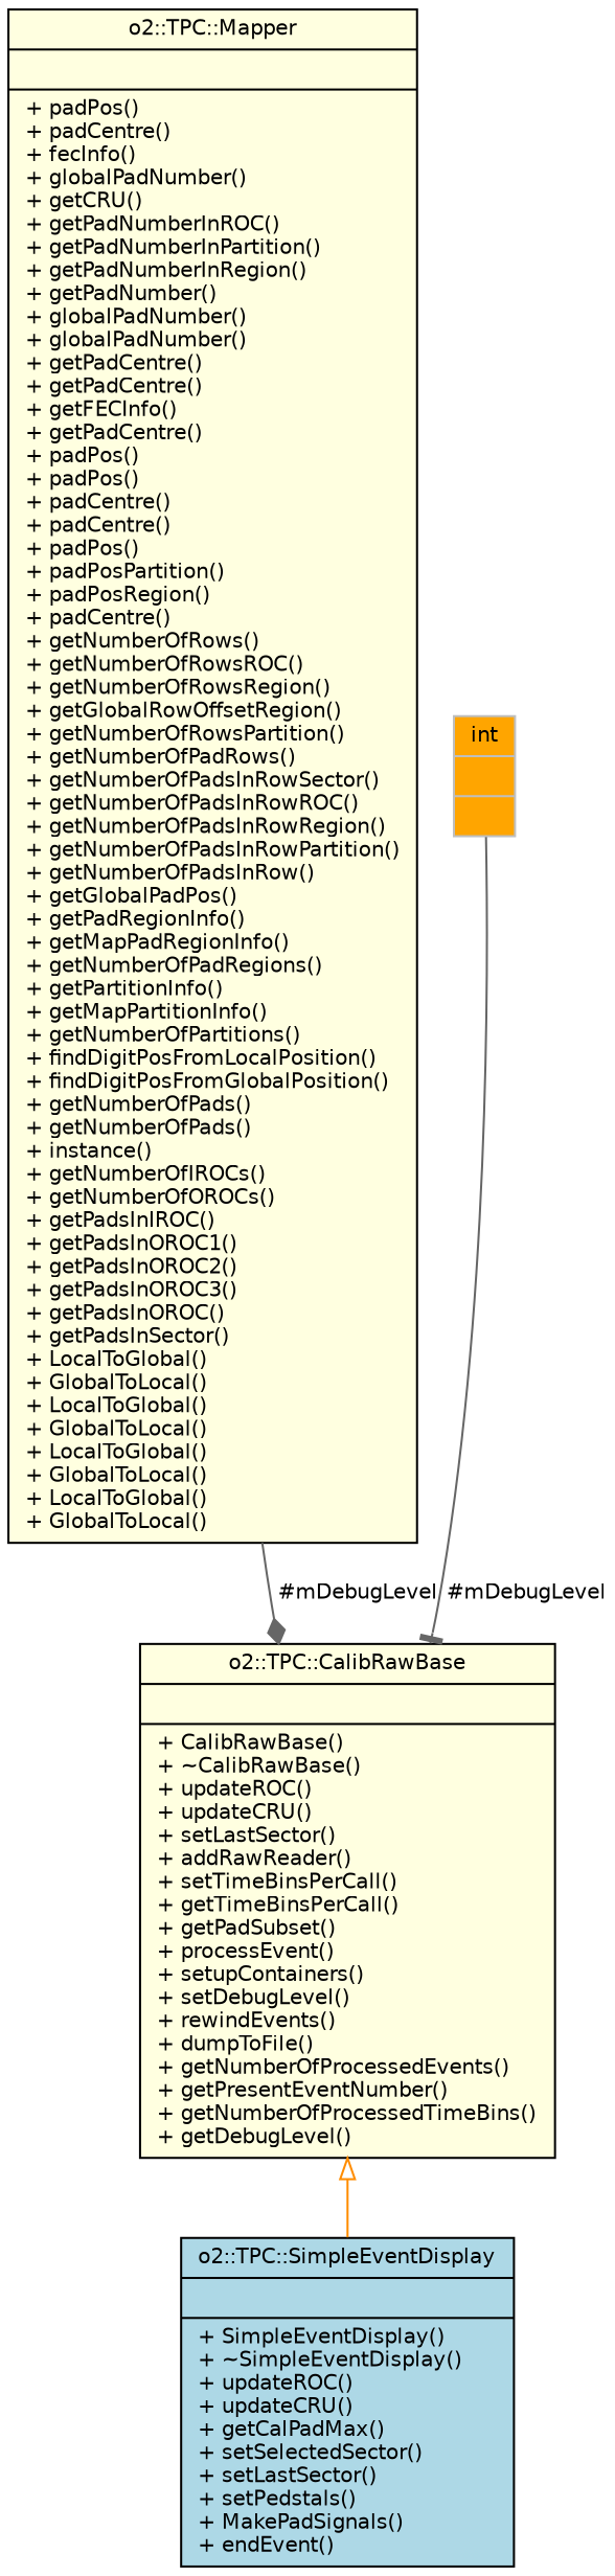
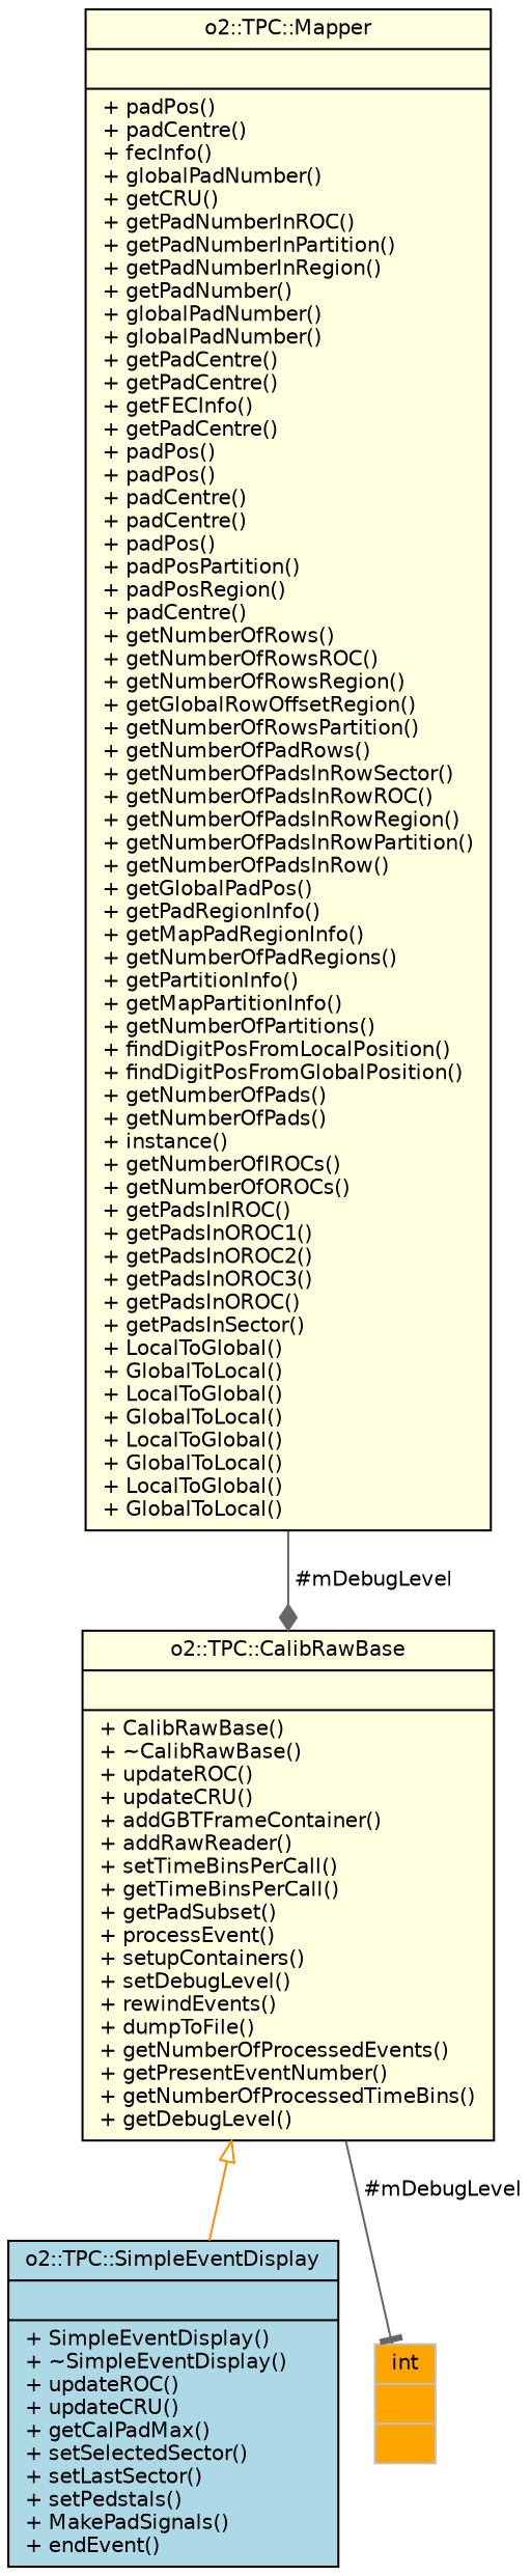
  digraph {
    node [color=black fillcolor=lightyellow fontname=Helvetica fontsize=10 shape=record style=filled]
    edge [color=gray40 fontname=Helvetica fontsize=10 labelfontname=Helvetica labelfontsize=10 style=solid]
    n1 [fillcolor=lightblue fontcolor=black height=0.2 label="{o2::TPC::SimpleEventDisplay\n||+ SimpleEventDisplay()\l+ ~SimpleEventDisplay()\l+ updateROC()\l+ updateCRU()\l+ getCalPadMax()\l+ setSelectedSector()\l+ setLastSector()\l+ setPedstals()\l+ MakePadSignals()\l+ endEvent()\l}" width=0.4]
-   n2 [height=0.2 label="{o2::TPC::CalibRawBase\n||+ CalibRawBase()\l+ ~CalibRawBase()\l+ updateROC()\l+ updateCRU()\l+ setLastSector()\l+ addRawReader()\l+ setTimeBinsPerCall()\l+ getTimeBinsPerCall()\l+ getPadSubset()\l+ processEvent()\l+ setupContainers()\l+ setDebugLevel()\l+ rewindEvents()\l+ dumpToFile()\l+ getNumberOfProcessedEvents()\l+ getPresentEventNumber()\l+ getNumberOfProcessedTimeBins()\l+ getDebugLevel()\l}" width=0.4]
+   n2 [height=0.2 label="{o2::TPC::CalibRawBase\n||+ CalibRawBase()\l+ ~CalibRawBase()\l+ updateROC()\l+ updateCRU()\l+ addGBTFrameContainer()\l+ addRawReader()\l+ setTimeBinsPerCall()\l+ getTimeBinsPerCall()\l+ getPadSubset()\l+ processEvent()\l+ setupContainers()\l+ setDebugLevel()\l+ rewindEvents()\l+ dumpToFile()\l+ getNumberOfProcessedEvents()\l+ getPresentEventNumber()\l+ getNumberOfProcessedTimeBins()\l+ getDebugLevel()\l}" width=0.4]
    n3 [height=0.2 label="{o2::TPC::Mapper\n||+ padPos()\l+ padCentre()\l+ fecInfo()\l+ globalPadNumber()\l+ getCRU()\l+ getPadNumberInROC()\l+ getPadNumberInPartition()\l+ getPadNumberInRegion()\l+ getPadNumber()\l+ globalPadNumber()\l+ globalPadNumber()\l+ getPadCentre()\l+ getPadCentre()\l+ getFECInfo()\l+ getPadCentre()\l+ padPos()\l+ padPos()\l+ padCentre()\l+ padCentre()\l+ padPos()\l+ padPosPartition()\l+ padPosRegion()\l+ padCentre()\l+ getNumberOfRows()\l+ getNumberOfRowsROC()\l+ getNumberOfRowsRegion()\l+ getGlobalRowOffsetRegion()\l+ getNumberOfRowsPartition()\l+ getNumberOfPadRows()\l+ getNumberOfPadsInRowSector()\l+ getNumberOfPadsInRowROC()\l+ getNumberOfPadsInRowRegion()\l+ getNumberOfPadsInRowPartition()\l+ getNumberOfPadsInRow()\l+ getGlobalPadPos()\l+ getPadRegionInfo()\l+ getMapPadRegionInfo()\l+ getNumberOfPadRegions()\l+ getPartitionInfo()\l+ getMapPartitionInfo()\l+ getNumberOfPartitions()\l+ findDigitPosFromLocalPosition()\l+ findDigitPosFromGlobalPosition()\l+ getNumberOfPads()\l+ getNumberOfPads()\l+ instance()\l+ getNumberOfIROCs()\l+ getNumberOfOROCs()\l+ getPadsInIROC()\l+ getPadsInOROC1()\l+ getPadsInOROC2()\l+ getPadsInOROC3()\l+ getPadsInOROC()\l+ getPadsInSector()\l+ LocalToGlobal()\l+ GlobalToLocal()\l+ LocalToGlobal()\l+ GlobalToLocal()\l+ LocalToGlobal()\l+ GlobalToLocal()\l+ LocalToGlobal()\l+ GlobalToLocal()\l}" width=0.4]
    n4 [color=grey75 fillcolor=orange height=0.2 label="{int\n||}" width=0.4]
    n2 -> n1 [arrowtail=onormal color=darkorange dir=back]
    n3 -> n2 [arrowhead=diamond label=" #mDebugLevel"]
-   n4 -> n2 [arrowhead=tee label=" #mDebugLevel"]
+   n2 -> n4 [arrowhead=tee label=" #mDebugLevel"]
  }
